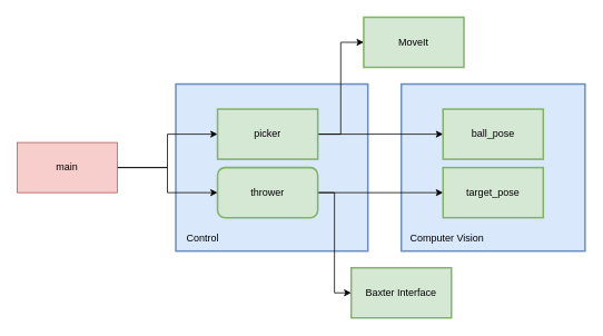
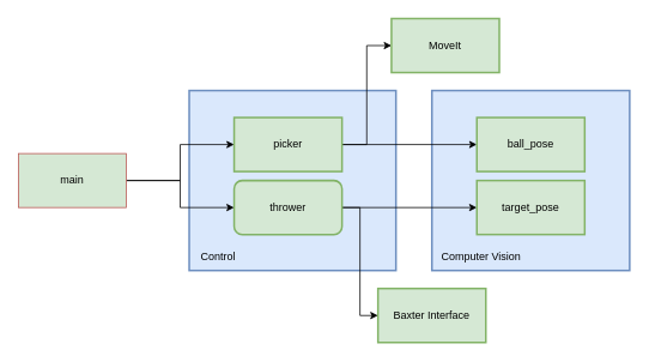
  <mxCell id="0" />
  <mxCell id="1" parent="0" />
  <mxCell id="2" value="" style="rounded=0;whiteSpace=wrap;html=1;strokeWidth=2;fillColor=#dae8fc;strokeColor=#6c8ebf;" vertex="1" parent="1"><mxGeometry x="480" y="100" width="220" height="200" as="geometry" /></mxCell>
  <mxCell id="3" value="" style="rounded=0;whiteSpace=wrap;html=1;fillColor=#dae8fc;strokeWidth=2;strokeColor=#6c8ebf;" vertex="1" parent="1"><mxGeometry x="210" y="100" width="230" height="200" as="geometry" /></mxCell>
  <mxCell id="4" style="edgeStyle=orthogonalEdgeStyle;rounded=0;orthogonalLoop=1;jettySize=auto;html=1;exitX=1;exitY=0.5;exitDx=0;exitDy=0;entryX=0;entryY=0.5;entryDx=0;entryDy=0;" edge="1" parent="1" source="6" target="12"><mxGeometry relative="1" as="geometry" /></mxCell>
  <mxCell id="5" style="edgeStyle=orthogonalEdgeStyle;rounded=0;orthogonalLoop=1;jettySize=auto;html=1;exitX=1;exitY=0.5;exitDx=0;exitDy=0;" edge="1" parent="1" source="6" target="9"><mxGeometry relative="1" as="geometry" /></mxCell>
- <mxCell id="6" value="main" style="rounded=0;whiteSpace=wrap;html=1;fillColor=#f8cecc;strokeColor=#b85450;" vertex="1" parent="1"><mxGeometry x="20" y="170" width="120" height="60" as="geometry" /></mxCell>
+ <mxCell id="6" value="main" style="rounded=0;whiteSpace=wrap;html=1;fillColor=#d5e8d4;strokeColor=#b85450;" vertex="1" parent="1"><mxGeometry x="20" y="170" width="120" height="60" as="geometry" /></mxCell>
  <mxCell id="7" style="edgeStyle=orthogonalEdgeStyle;rounded=0;orthogonalLoop=1;jettySize=auto;html=1;exitX=1;exitY=0.5;exitDx=0;exitDy=0;" edge="1" parent="1" source="9" target="15"><mxGeometry relative="1" as="geometry" /></mxCell>
  <mxCell id="8" style="edgeStyle=orthogonalEdgeStyle;rounded=0;orthogonalLoop=1;jettySize=auto;html=1;exitX=1;exitY=0.5;exitDx=0;exitDy=0;entryX=0;entryY=0.5;entryDx=0;entryDy=0;" edge="1" parent="1" source="9" target="14"><mxGeometry relative="1" as="geometry" /></mxCell>
  <mxCell id="9" value="picker" style="rounded=0;whiteSpace=wrap;html=1;fillColor=#d5e8d4;strokeColor=#82b366;strokeWidth=2;" vertex="1" parent="1"><mxGeometry x="260" y="130" width="120" height="60" as="geometry" /></mxCell>
  <mxCell id="10" style="edgeStyle=orthogonalEdgeStyle;rounded=0;orthogonalLoop=1;jettySize=auto;html=1;exitX=1;exitY=0.5;exitDx=0;exitDy=0;entryX=0;entryY=0.5;entryDx=0;entryDy=0;" edge="1" parent="1" source="12" target="16"><mxGeometry relative="1" as="geometry" /></mxCell>
  <mxCell id="11" style="edgeStyle=orthogonalEdgeStyle;rounded=0;orthogonalLoop=1;jettySize=auto;html=1;exitX=1;exitY=0.5;exitDx=0;exitDy=0;entryX=0;entryY=0.5;entryDx=0;entryDy=0;" edge="1" parent="1" source="12" target="18"><mxGeometry relative="1" as="geometry" /></mxCell>
  <mxCell id="12" value="thrower" style="whiteSpace=wrap;html=1;fillColor=#d5e8d4;strokeColor=#82b366;strokeWidth=2;rounded=1;" vertex="1" parent="1"><mxGeometry x="260" y="200" width="120" height="60" as="geometry" /></mxCell>
  <mxCell id="13" value="Control" style="text;html=1;strokeColor=none;fillColor=none;align=center;verticalAlign=middle;whiteSpace=wrap;rounded=0;" vertex="1" parent="1"><mxGeometry x="210" y="270" width="65" height="30" as="geometry" /></mxCell>
  <mxCell id="14" value="MoveIt" style="rounded=0;whiteSpace=wrap;html=1;strokeWidth=2;fillColor=#d5e8d4;strokeColor=#82b366;" vertex="1" parent="1"><mxGeometry x="435" y="20" width="120" height="60" as="geometry" /></mxCell>
  <mxCell id="15" value="ball_pose" style="rounded=0;whiteSpace=wrap;html=1;strokeWidth=2;fillColor=#d5e8d4;strokeColor=#82b366;" vertex="1" parent="1"><mxGeometry x="530" y="130" width="120" height="60" as="geometry" /></mxCell>
  <mxCell id="16" value="target_pose" style="rounded=0;whiteSpace=wrap;html=1;strokeWidth=2;fillColor=#d5e8d4;strokeColor=#82b366;" vertex="1" parent="1"><mxGeometry x="530" y="200" width="120" height="60" as="geometry" /></mxCell>
  <mxCell id="17" value="Computer Vision" style="text;html=1;strokeColor=none;fillColor=none;align=center;verticalAlign=middle;whiteSpace=wrap;rounded=0;" vertex="1" parent="1"><mxGeometry x="480" y="270" width="110" height="30" as="geometry" /></mxCell>
  <mxCell id="18" value="Baxter Interface" style="rounded=0;whiteSpace=wrap;html=1;strokeWidth=2;fillColor=#d5e8d4;strokeColor=#82b366;" vertex="1" parent="1"><mxGeometry x="420" y="320" width="120" height="60" as="geometry" /></mxCell>
